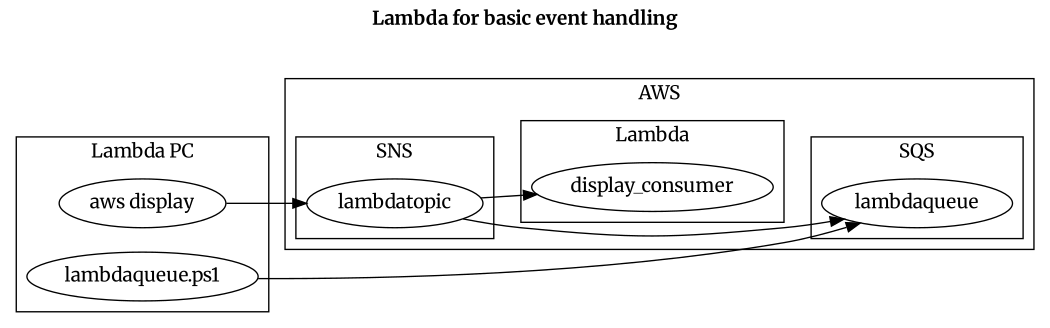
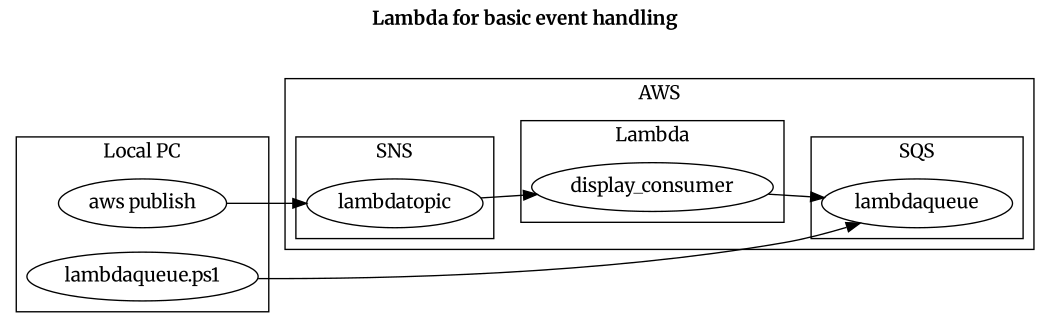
  digraph {
    fontname=Merriweather
    label=< <b>Lambda for basic event handling</b> >
    labelloc=t
    rankdir=LR
    node [fontname=Merriweather]
    edge [fontname=Merriweather]
    n1 [label=lambdatopic]
    n2 [label=lambdaqueue]
    n3 [label=display_consumer]
    n4 [label="lambdaqueue.ps1"]
-   n5 [label="aws display"]
+   n5 [label="aws publish"]
    subgraph cluster_1 {
      label=AWS
      subgraph cluster_2 {
        label=SNS
        n1
      }
      subgraph cluster_3 {
        label=SQS
        n2
      }
      subgraph cluster_4 {
        label=Lambda
        n3
      }
    }
    subgraph cluster_5 {
-     label="Lambda PC"
+     label="Local PC"
      n4
      n5
    }
-   n1 -> n2
+   n3 -> n2
    n1 -> n3
    n4 -> n2
    n5 -> n1
  }
